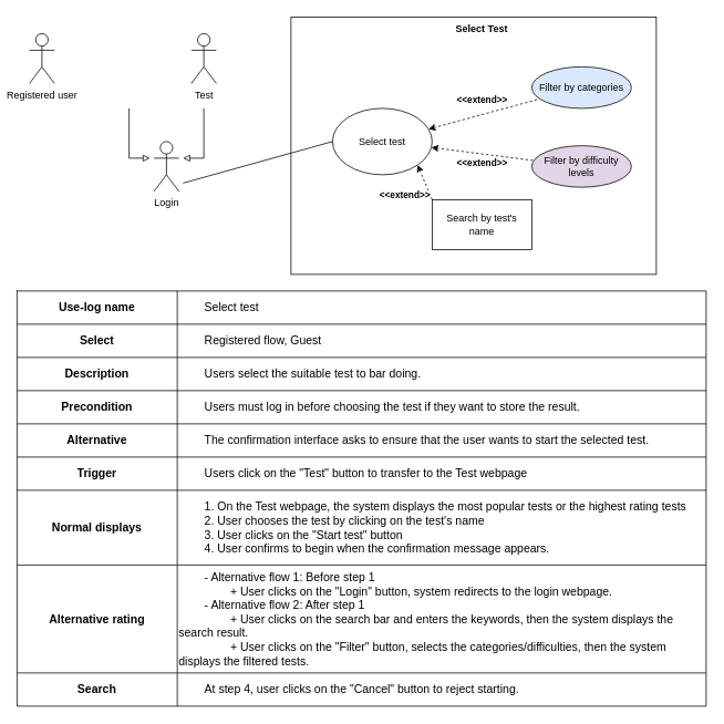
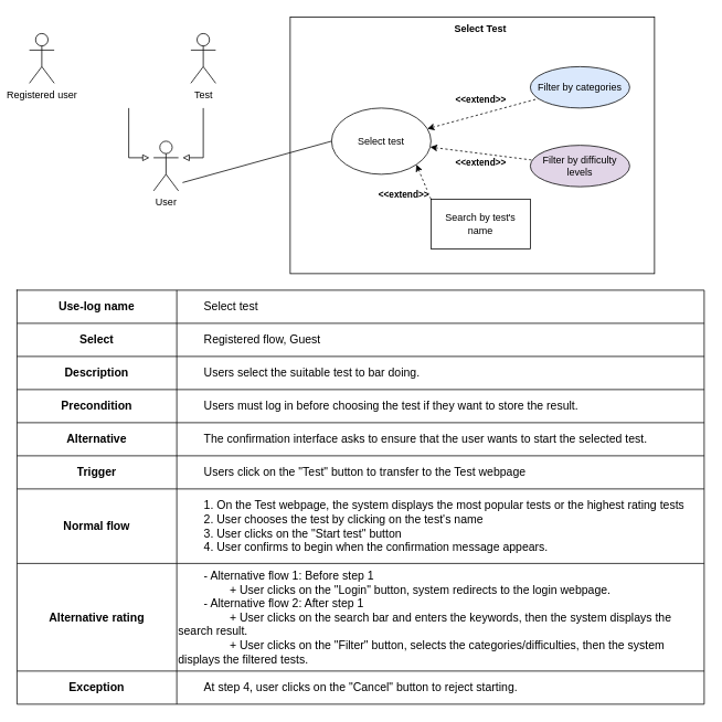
  <mxCell id="0" />
  <mxCell id="1" parent="0" />
  <mxCell id="2" value="" style="rounded=0;whiteSpace=wrap;html=1;" vertex="1" parent="1"><mxGeometry x="350" y="20" width="440" height="310" as="geometry" /></mxCell>
  <mxCell id="3" style="edgeStyle=none;rounded=0;orthogonalLoop=1;jettySize=auto;html=1;entryX=0;entryY=0.5;entryDx=0;entryDy=0;endArrow=none;endFill=0;" edge="1" parent="1" target="7"><mxGeometry relative="1" as="geometry"><mxPoint x="220" y="220" as="sourcePoint" /></mxGeometry></mxCell>
  <mxCell id="4" style="edgeStyle=none;rounded=0;orthogonalLoop=1;jettySize=auto;html=1;endArrow=none;endFill=0;dashed=1;startArrow=classic;startFill=1;" edge="1" parent="1" source="7" target="6"><mxGeometry relative="1" as="geometry" /></mxCell>
  <mxCell id="5" value="&lt;b&gt;&amp;lt;&amp;lt;extend&amp;gt;&amp;gt;&lt;/b&gt;" style="edgeLabel;html=1;align=center;verticalAlign=middle;resizable=0;points=[];" connectable="0" vertex="1" parent="4"><mxGeometry x="0.389" y="-2" relative="1" as="geometry"><mxPoint x="-29" y="64" as="offset" /></mxGeometry></mxCell>
  <mxCell id="6" value="Filter by categories" style="ellipse;whiteSpace=wrap;html=1;fillColor=#dae8fc;" vertex="1" parent="1"><mxGeometry x="640" y="80" width="120" height="50" as="geometry" /></mxCell>
  <mxCell id="7" value="Select test" style="ellipse;whiteSpace=wrap;html=1;" vertex="1" parent="1"><mxGeometry x="400" y="130" width="120" height="80" as="geometry" /></mxCell>
  <mxCell id="8" style="edgeStyle=none;rounded=0;orthogonalLoop=1;jettySize=auto;html=1;endArrow=none;endFill=0;dashed=1;startArrow=classic;startFill=1;" edge="1" parent="1" source="7" target="9"><mxGeometry relative="1" as="geometry" /></mxCell>
  <mxCell id="9" value="Filter by difficulty levels" style="ellipse;whiteSpace=wrap;html=1;fillColor=#e1d5e7;" vertex="1" parent="1"><mxGeometry x="640" y="175" width="120" height="50" as="geometry" /></mxCell>
  <mxCell id="10" value="&lt;b&gt;&amp;lt;&amp;lt;extend&amp;gt;&amp;gt;&lt;/b&gt;" style="edgeLabel;html=1;align=center;verticalAlign=middle;resizable=0;points=[];" connectable="0" vertex="1" parent="1"><mxGeometry x="579.998" y="119.996" as="geometry" /></mxCell>
  <mxCell id="11" value="" style="shape=table;startSize=0;container=1;collapsible=0;childLayout=tableLayout;fontSize=14;" vertex="1" parent="1"><mxGeometry x="20" y="350" width="830" height="500.0" as="geometry" /></mxCell>
  <mxCell id="12" value="" style="shape=tableRow;horizontal=0;startSize=0;swimlaneHead=0;swimlaneBody=0;top=0;left=0;bottom=0;right=0;collapsible=0;dropTarget=0;fillColor=none;points=[[0,0.5],[1,0.5]];portConstraint=eastwest;fontSize=14;" vertex="1" parent="11"><mxGeometry width="830" height="40" as="geometry" /></mxCell>
  <mxCell id="13" value="&lt;b&gt;Use-log name&lt;/b&gt;" style="shape=partialRectangle;html=1;whiteSpace=wrap;connectable=0;overflow=hidden;fillColor=none;top=0;left=0;bottom=0;right=0;pointerEvents=1;fontSize=14;" vertex="1" parent="12"><mxGeometry width="193" height="40" as="geometry"><mxRectangle width="193" height="40" as="alternateBounds" /></mxGeometry></mxCell>
  <mxCell id="14" value="&lt;span style=&quot;white-space: pre;&quot;&gt;&#09;&lt;/span&gt;Select test" style="shape=partialRectangle;html=1;whiteSpace=wrap;connectable=0;overflow=hidden;fillColor=none;top=0;left=0;bottom=0;right=0;pointerEvents=1;fontSize=14;align=left;" vertex="1" parent="12"><mxGeometry x="193" width="637" height="40" as="geometry"><mxRectangle width="637" height="40" as="alternateBounds" /></mxGeometry></mxCell>
  <mxCell id="15" value="" style="shape=tableRow;horizontal=0;startSize=0;swimlaneHead=0;swimlaneBody=0;top=0;left=0;bottom=0;right=0;collapsible=0;dropTarget=0;fillColor=none;points=[[0,0.5],[1,0.5]];portConstraint=eastwest;fontSize=14;" vertex="1" parent="11"><mxGeometry y="40" width="830" height="40" as="geometry" /></mxCell>
  <mxCell id="16" value="&lt;b&gt;Select&lt;/b&gt;" style="shape=partialRectangle;html=1;whiteSpace=wrap;connectable=0;overflow=hidden;fillColor=none;top=0;left=0;bottom=0;right=0;pointerEvents=1;fontSize=14;" vertex="1" parent="15"><mxGeometry width="193" height="40" as="geometry"><mxRectangle width="193" height="40" as="alternateBounds" /></mxGeometry></mxCell>
  <mxCell id="17" value="&lt;span style=&quot;white-space: pre;&quot;&gt;&#09;&lt;/span&gt;Registered flow, Guest" style="shape=partialRectangle;html=1;whiteSpace=wrap;connectable=0;overflow=hidden;fillColor=none;top=0;left=0;bottom=0;right=0;pointerEvents=1;fontSize=14;align=left;" vertex="1" parent="15"><mxGeometry x="193" width="637" height="40" as="geometry"><mxRectangle width="637" height="40" as="alternateBounds" /></mxGeometry></mxCell>
  <mxCell id="18" value="" style="shape=tableRow;horizontal=0;startSize=0;swimlaneHead=0;swimlaneBody=0;top=0;left=0;bottom=0;right=0;collapsible=0;dropTarget=0;fillColor=none;points=[[0,0.5],[1,0.5]];portConstraint=eastwest;fontSize=14;" vertex="1" parent="11"><mxGeometry y="80" width="830" height="40" as="geometry" /></mxCell>
  <mxCell id="19" value="&lt;b&gt;Description&lt;/b&gt;" style="shape=partialRectangle;html=1;whiteSpace=wrap;connectable=0;overflow=hidden;fillColor=none;top=0;left=0;bottom=0;right=0;pointerEvents=1;fontSize=14;" vertex="1" parent="18"><mxGeometry width="193" height="40" as="geometry"><mxRectangle width="193" height="40" as="alternateBounds" /></mxGeometry></mxCell>
  <mxCell id="20" value="&lt;span style=&quot;white-space: pre;&quot;&gt;&#09;&lt;/span&gt;Users select the suitable test to bar doing." style="shape=partialRectangle;html=1;whiteSpace=wrap;connectable=0;overflow=hidden;fillColor=none;top=0;left=0;bottom=0;right=0;pointerEvents=1;fontSize=14;align=left;" vertex="1" parent="18"><mxGeometry x="193" width="637" height="40" as="geometry"><mxRectangle width="637" height="40" as="alternateBounds" /></mxGeometry></mxCell>
  <mxCell id="21" value="" style="shape=tableRow;horizontal=0;startSize=0;swimlaneHead=0;swimlaneBody=0;top=0;left=0;bottom=0;right=0;collapsible=0;dropTarget=0;fillColor=none;points=[[0,0.5],[1,0.5]];portConstraint=eastwest;fontSize=14;" vertex="1" parent="11"><mxGeometry y="120" width="830" height="40" as="geometry" /></mxCell>
  <mxCell id="22" value="&lt;b&gt;Precondition&lt;/b&gt;" style="shape=partialRectangle;html=1;whiteSpace=wrap;connectable=0;overflow=hidden;fillColor=none;top=0;left=0;bottom=0;right=0;pointerEvents=1;fontSize=14;" vertex="1" parent="21"><mxGeometry width="193" height="40" as="geometry"><mxRectangle width="193" height="40" as="alternateBounds" /></mxGeometry></mxCell>
  <mxCell id="23" value="&lt;span style=&quot;&quot;&gt;&#09;&lt;/span&gt;&lt;span style=&quot;white-space: pre;&quot;&gt;&#09;&lt;/span&gt;Users must log in before choosing the test if they want to store the result.&amp;nbsp;" style="shape=partialRectangle;html=1;whiteSpace=wrap;connectable=0;overflow=hidden;fillColor=none;top=0;left=0;bottom=0;right=0;pointerEvents=1;fontSize=14;align=left;" vertex="1" parent="21"><mxGeometry x="193" width="637" height="40" as="geometry"><mxRectangle width="637" height="40" as="alternateBounds" /></mxGeometry></mxCell>
  <mxCell id="24" value="" style="shape=tableRow;horizontal=0;startSize=0;swimlaneHead=0;swimlaneBody=0;top=0;left=0;bottom=0;right=0;collapsible=0;dropTarget=0;fillColor=none;points=[[0,0.5],[1,0.5]];portConstraint=eastwest;fontSize=14;" vertex="1" parent="11"><mxGeometry y="160" width="830" height="40" as="geometry" /></mxCell>
  <mxCell id="25" value="&lt;b&gt;Alternative&lt;/b&gt;" style="shape=partialRectangle;html=1;whiteSpace=wrap;connectable=0;overflow=hidden;fillColor=none;top=0;left=0;bottom=0;right=0;pointerEvents=1;fontSize=14;" vertex="1" parent="24"><mxGeometry width="193" height="40" as="geometry"><mxRectangle width="193" height="40" as="alternateBounds" /></mxGeometry></mxCell>
  <mxCell id="26" value="&lt;span style=&quot;white-space: pre;&quot;&gt;&#09;&lt;/span&gt;The confirmation interface asks to ensure that the user wants to start the selected test." style="shape=partialRectangle;html=1;whiteSpace=wrap;connectable=0;overflow=hidden;fillColor=none;top=0;left=0;bottom=0;right=0;pointerEvents=1;fontSize=14;align=left;" vertex="1" parent="24"><mxGeometry x="193" width="637" height="40" as="geometry"><mxRectangle width="637" height="40" as="alternateBounds" /></mxGeometry></mxCell>
  <mxCell id="27" value="" style="shape=tableRow;horizontal=0;startSize=0;swimlaneHead=0;swimlaneBody=0;top=0;left=0;bottom=0;right=0;collapsible=0;dropTarget=0;fillColor=none;points=[[0,0.5],[1,0.5]];portConstraint=eastwest;fontSize=14;" vertex="1" parent="11"><mxGeometry y="200" width="830" height="40" as="geometry" /></mxCell>
  <mxCell id="28" value="&lt;b&gt;Trigger&lt;/b&gt;" style="shape=partialRectangle;html=1;whiteSpace=wrap;connectable=0;overflow=hidden;fillColor=none;top=0;left=0;bottom=0;right=0;pointerEvents=1;fontSize=14;" vertex="1" parent="27"><mxGeometry width="193" height="40" as="geometry"><mxRectangle width="193" height="40" as="alternateBounds" /></mxGeometry></mxCell>
  <mxCell id="29" value="&lt;span style=&quot;white-space: pre;&quot;&gt;&#09;&lt;/span&gt;Users click on the &quot;Test&quot; button to transfer to the Test webpage" style="shape=partialRectangle;html=1;whiteSpace=wrap;connectable=0;overflow=hidden;fillColor=none;top=0;left=0;bottom=0;right=0;pointerEvents=1;fontSize=14;align=left;" vertex="1" parent="27"><mxGeometry x="193" width="637" height="40" as="geometry"><mxRectangle width="637" height="40" as="alternateBounds" /></mxGeometry></mxCell>
  <mxCell id="30" value="" style="shape=tableRow;horizontal=0;startSize=0;swimlaneHead=0;swimlaneBody=0;top=0;left=0;bottom=0;right=0;collapsible=0;dropTarget=0;fillColor=none;points=[[0,0.5],[1,0.5]];portConstraint=eastwest;fontSize=14;" vertex="1" parent="11"><mxGeometry y="240" width="830" height="90" as="geometry" /></mxCell>
- <mxCell id="31" value="&lt;b&gt;Normal displays&lt;/b&gt;" style="shape=partialRectangle;html=1;whiteSpace=wrap;connectable=0;overflow=hidden;fillColor=none;top=0;left=0;bottom=0;right=0;pointerEvents=1;fontSize=14;" vertex="1" parent="30"><mxGeometry width="193" height="90" as="geometry"><mxRectangle width="193" height="90" as="alternateBounds" /></mxGeometry></mxCell>
+ <mxCell id="31" value="&lt;b&gt;Normal flow&lt;/b&gt;" style="shape=partialRectangle;html=1;whiteSpace=wrap;connectable=0;overflow=hidden;fillColor=none;top=0;left=0;bottom=0;right=0;pointerEvents=1;fontSize=14;" vertex="1" parent="30"><mxGeometry width="193" height="90" as="geometry"><mxRectangle width="193" height="90" as="alternateBounds" /></mxGeometry></mxCell>
  <mxCell id="32" value="&lt;span style=&quot;background-color: initial;&quot;&gt;&lt;span style=&quot;white-space: pre;&quot;&gt;&#09;&lt;/span&gt;1. On the Test webpage, the system displays the most popular tests or the highest rating tests&lt;/span&gt;&lt;br&gt;&lt;div&gt;&lt;span style=&quot;&quot;&gt;&#09;&lt;/span&gt;&lt;span style=&quot;white-space: pre;&quot;&gt;&#09;&lt;/span&gt;2. User chooses the test by clicking on the test's name&lt;/div&gt;&lt;div&gt;&lt;span style=&quot;&quot;&gt;&#09;&lt;/span&gt;&lt;span style=&quot;white-space: pre;&quot;&gt;&#09;&lt;/span&gt;3. User clicks on the &quot;Start test&quot; button&lt;/div&gt;&lt;div&gt;&lt;span style=&quot;&quot;&gt;&#09;&lt;/span&gt;&lt;span style=&quot;white-space: pre;&quot;&gt;&#09;&lt;/span&gt;4. User confirms to begin when the confirmation message appears.&lt;/div&gt;" style="shape=partialRectangle;html=1;whiteSpace=wrap;connectable=0;overflow=hidden;fillColor=none;top=0;left=0;bottom=0;right=0;pointerEvents=1;fontSize=14;align=left;" vertex="1" parent="30"><mxGeometry x="193" width="637" height="90" as="geometry"><mxRectangle width="637" height="90" as="alternateBounds" /></mxGeometry></mxCell>
  <mxCell id="33" value="" style="shape=tableRow;horizontal=0;startSize=0;swimlaneHead=0;swimlaneBody=0;top=0;left=0;bottom=0;right=0;collapsible=0;dropTarget=0;fillColor=none;points=[[0,0.5],[1,0.5]];portConstraint=eastwest;fontSize=14;" vertex="1" parent="11"><mxGeometry y="330" width="830" height="130" as="geometry" /></mxCell>
  <mxCell id="34" value="&lt;b&gt;Alternative rating&lt;/b&gt;" style="shape=partialRectangle;html=1;whiteSpace=wrap;connectable=0;overflow=hidden;fillColor=none;top=0;left=0;bottom=0;right=0;pointerEvents=1;fontSize=14;" vertex="1" parent="33"><mxGeometry width="193" height="130" as="geometry"><mxRectangle width="193" height="130" as="alternateBounds" /></mxGeometry></mxCell>
  <mxCell id="35" value="&lt;span style=&quot;white-space: pre;&quot;&gt;&#09;&lt;/span&gt;- Alternative flow 1: Before step 1&lt;br&gt;&lt;span style=&quot;white-space: pre;&quot;&gt;&#09;&lt;/span&gt;&lt;span style=&quot;white-space: pre;&quot;&gt;&#09;&lt;/span&gt;+ User clicks on the &quot;Login&quot; button, system redirects to the login webpage.&lt;br&gt;&lt;span style=&quot;white-space: pre;&quot;&gt;&#09;&lt;/span&gt;- Alternative flow 2: After step 1&lt;br&gt;&lt;span style=&quot;white-space: pre;&quot;&gt;&#09;&lt;/span&gt;&lt;span style=&quot;white-space: pre;&quot;&gt;&#09;&lt;/span&gt;+ User clicks on the search bar and enters the keywords, then the system displays the search result.&lt;br&gt;&lt;span style=&quot;white-space: pre;&quot;&gt;&#09;&lt;/span&gt;&lt;span style=&quot;white-space: pre;&quot;&gt;&#09;&lt;/span&gt;+ User clicks on the &quot;Filter&quot; button, selects the categories/difficulties, then the system displays the filtered tests." style="shape=partialRectangle;html=1;whiteSpace=wrap;connectable=0;overflow=hidden;fillColor=none;top=0;left=0;bottom=0;right=0;pointerEvents=1;fontSize=14;align=left;" vertex="1" parent="33"><mxGeometry x="193" width="637" height="130" as="geometry"><mxRectangle width="637" height="130" as="alternateBounds" /></mxGeometry></mxCell>
  <mxCell id="36" value="" style="shape=tableRow;horizontal=0;startSize=0;swimlaneHead=0;swimlaneBody=0;top=0;left=0;bottom=0;right=0;collapsible=0;dropTarget=0;fillColor=none;points=[[0,0.5],[1,0.5]];portConstraint=eastwest;fontSize=14;" vertex="1" parent="11"><mxGeometry y="460" width="830" height="40" as="geometry" /></mxCell>
- <mxCell id="37" value="&lt;b&gt;Search&lt;/b&gt;" style="shape=partialRectangle;html=1;whiteSpace=wrap;connectable=0;overflow=hidden;fillColor=none;top=0;left=0;bottom=0;right=0;pointerEvents=1;fontSize=14;" vertex="1" parent="36"><mxGeometry width="193" height="40" as="geometry"><mxRectangle width="193" height="40" as="alternateBounds" /></mxGeometry></mxCell>
+ <mxCell id="37" value="&lt;b&gt;Exception&lt;/b&gt;" style="shape=partialRectangle;html=1;whiteSpace=wrap;connectable=0;overflow=hidden;fillColor=none;top=0;left=0;bottom=0;right=0;pointerEvents=1;fontSize=14;" vertex="1" parent="36"><mxGeometry width="193" height="40" as="geometry"><mxRectangle width="193" height="40" as="alternateBounds" /></mxGeometry></mxCell>
  <mxCell id="38" value="&lt;span style=&quot;white-space: pre;&quot;&gt;&#09;&lt;/span&gt;At step 4, user clicks on the &quot;Cancel&quot; button to reject starting." style="shape=partialRectangle;html=1;whiteSpace=wrap;connectable=0;overflow=hidden;fillColor=none;top=0;left=0;bottom=0;right=0;pointerEvents=1;fontSize=14;align=left;" vertex="1" parent="36"><mxGeometry x="193" width="637" height="40" as="geometry"><mxRectangle width="637" height="40" as="alternateBounds" /></mxGeometry></mxCell>
  <mxCell id="39" value="&lt;b&gt;Select Test&lt;/b&gt;" style="text;html=1;strokeColor=none;fillColor=none;align=center;verticalAlign=middle;whiteSpace=wrap;rounded=0;" vertex="1" parent="1"><mxGeometry x="540" y="20" width="80" height="30" as="geometry" /></mxCell>
  <mxCell id="40" style="edgeStyle=none;rounded=0;orthogonalLoop=1;jettySize=auto;html=1;fontSize=12;endArrow=block;endFill=0;" edge="1" parent="1"><mxGeometry relative="1" as="geometry"><Array as="points"><mxPoint x="155" y="190" /></Array><mxPoint x="155" y="130" as="sourcePoint" /><mxPoint x="180" y="190" as="targetPoint" /></mxGeometry></mxCell>
  <mxCell id="41" value="Registered user" style="shape=umlActor;verticalLabelPosition=bottom;verticalAlign=top;html=1;outlineConnect=0;" vertex="1" parent="1"><mxGeometry x="35" y="40" width="30" height="60" as="geometry" /></mxCell>
  <mxCell id="42" style="edgeStyle=none;rounded=0;orthogonalLoop=1;jettySize=auto;html=1;fontSize=12;endArrow=block;endFill=0;" edge="1" parent="1"><mxGeometry relative="1" as="geometry"><Array as="points"><mxPoint x="245" y="190" /></Array><mxPoint x="245" y="130" as="sourcePoint" /><mxPoint x="220" y="190" as="targetPoint" /></mxGeometry></mxCell>
  <mxCell id="43" value="Test" style="shape=umlActor;verticalLabelPosition=bottom;verticalAlign=top;html=1;outlineConnect=0;" vertex="1" parent="1"><mxGeometry x="230" y="40" width="30" height="60" as="geometry" /></mxCell>
- <mxCell id="44" value="Login" style="shape=umlActor;verticalLabelPosition=bottom;verticalAlign=top;html=1;outlineConnect=0;fontSize=12;" vertex="1" parent="1"><mxGeometry x="185" y="170" width="30" height="60" as="geometry" /></mxCell>
+ <mxCell id="44" value="User" style="shape=umlActor;verticalLabelPosition=bottom;verticalAlign=top;html=1;outlineConnect=0;fontSize=12;" vertex="1" parent="1"><mxGeometry x="185" y="170" width="30" height="60" as="geometry" /></mxCell>
  <mxCell id="45" value="Search by test's name" style="whiteSpace=wrap;html=1;rounded=0;" vertex="1" parent="1"><mxGeometry x="520" y="240" width="120" height="60" as="geometry" /></mxCell>
  <mxCell id="46" style="edgeStyle=none;rounded=0;orthogonalLoop=1;jettySize=auto;html=1;endArrow=none;endFill=0;dashed=1;startArrow=classic;startFill=1;entryX=0;entryY=0;entryDx=0;entryDy=0;exitX=1;exitY=1;exitDx=0;exitDy=0;" edge="1" parent="1" source="7" target="45"><mxGeometry relative="1" as="geometry"><mxPoint x="529.037" y="187.136" as="sourcePoint" /><mxPoint x="652.53" y="202.816" as="targetPoint" /></mxGeometry></mxCell>
  <mxCell id="47" value="&lt;b&gt;&amp;lt;&amp;lt;extend&amp;gt;&amp;gt;&lt;/b&gt;" style="edgeLabel;html=1;align=center;verticalAlign=middle;resizable=0;points=[];" connectable="0" vertex="1" parent="1"><mxGeometry x="580.002" y="210.001" as="geometry"><mxPoint x="-94" y="24" as="offset" /></mxGeometry></mxCell>
